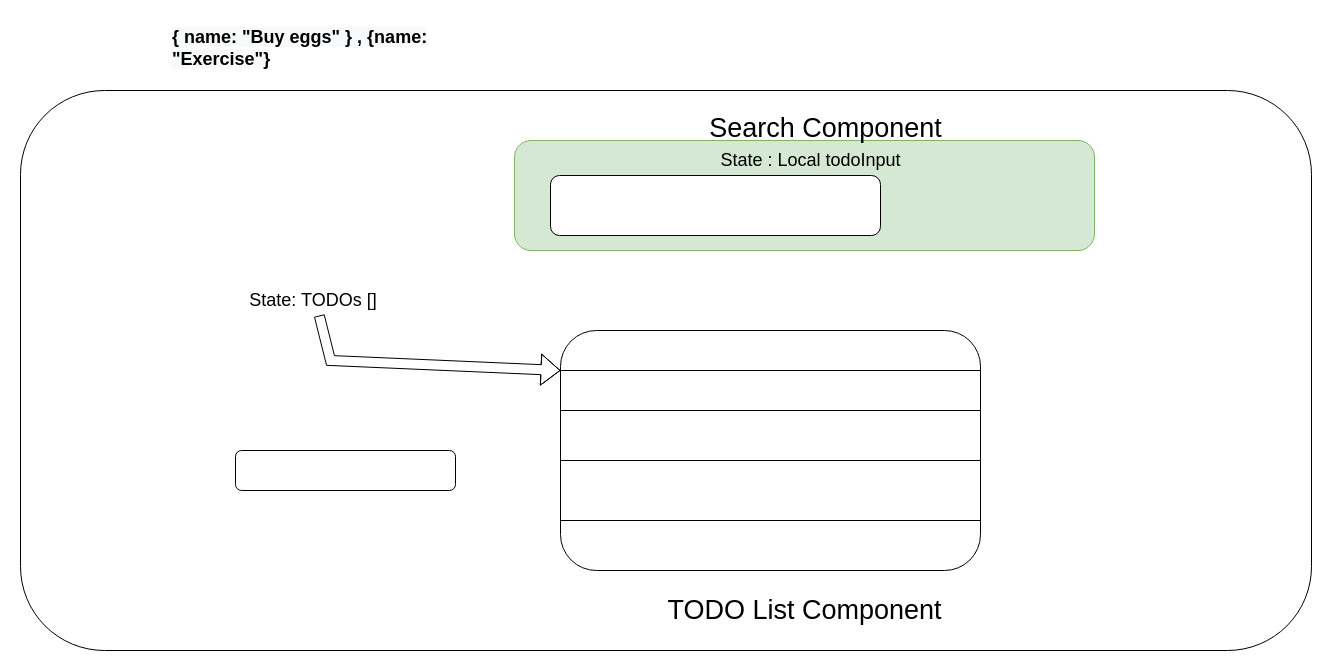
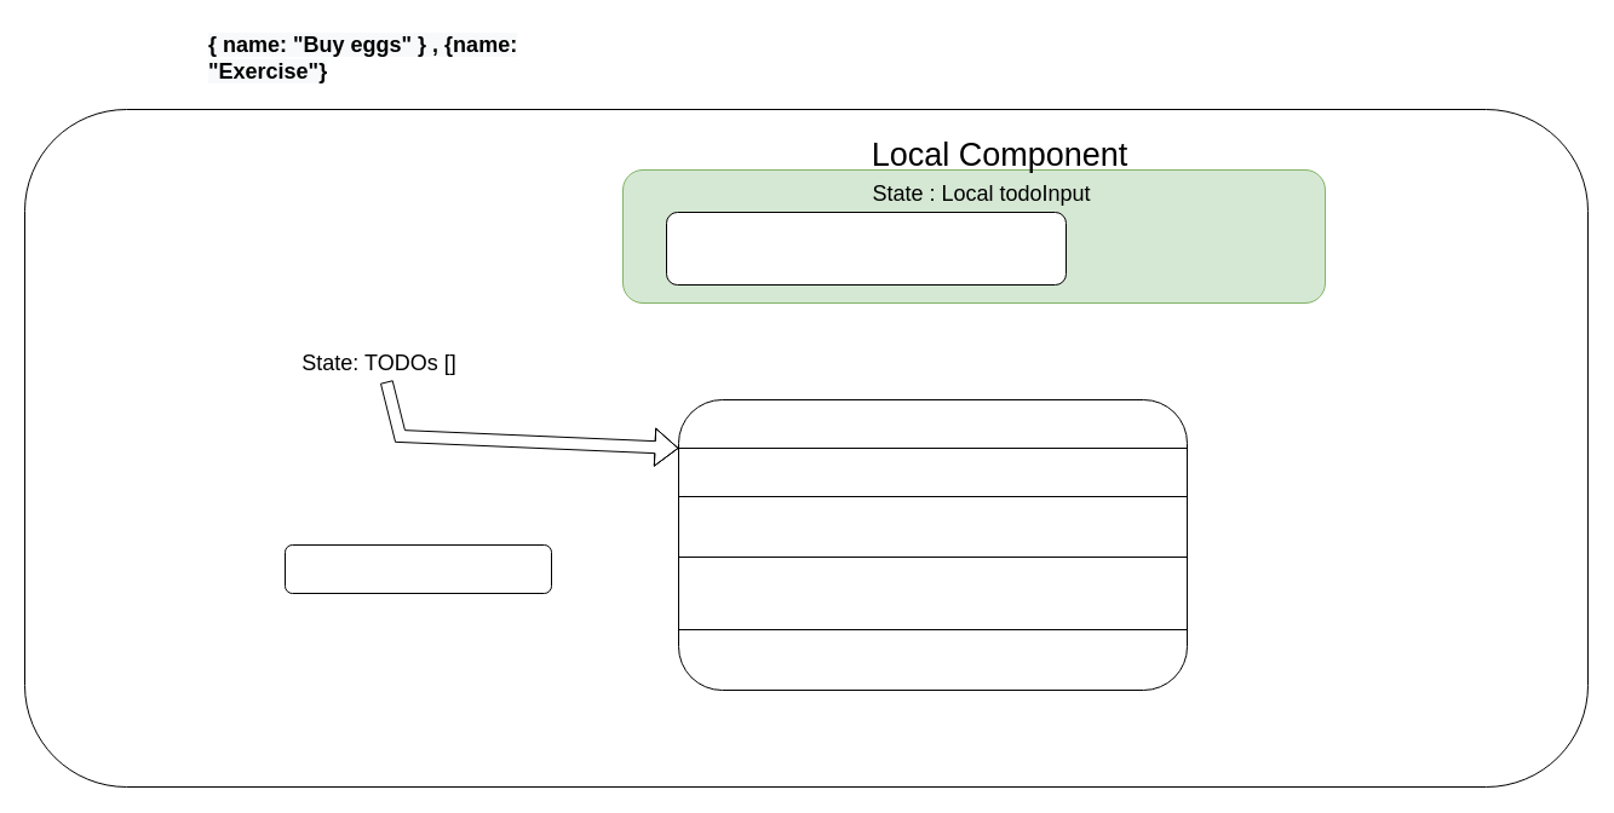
  <mxCell id="0" />
  <mxCell id="1" parent="0" />
  <mxCell id="2" value="" style="rounded=1;whiteSpace=wrap;html=1;fillColor=default;strokeColor=default;fontColor=default;" vertex="1" parent="1"><mxGeometry x="20" y="90" width="1291" height="560" as="geometry" /></mxCell>
  <mxCell id="3" value="" style="rounded=1;whiteSpace=wrap;html=1;fontColor=default;strokeColor=default;fillColor=default;" vertex="1" parent="1"><mxGeometry x="560" y="330" width="420" height="240" as="geometry" /></mxCell>
  <mxCell id="4" value="" style="rounded=1;whiteSpace=wrap;html=1;strokeColor=#82b366;fillColor=#d5e8d4;fontColor=default;" vertex="1" parent="1"><mxGeometry x="514" y="140" width="580" height="110" as="geometry" /></mxCell>
  <mxCell id="5" value="" style="rounded=1;whiteSpace=wrap;html=1;fillColor=default;strokeColor=default;fontColor=default;" vertex="1" parent="1"><mxGeometry x="550" y="175" width="330" height="60" as="geometry" /></mxCell>
- <mxCell id="6" value="&lt;font style=&quot;font-size: 27px&quot;&gt;Search Component&lt;/font&gt;" style="text;html=1;align=center;verticalAlign=middle;resizable=0;points=[];autosize=1;strokeColor=none;fillColor=none;fontSize=37;fontColor=default;" vertex="1" parent="1"><mxGeometry x="700" y="100" width="250" height="50" as="geometry" /></mxCell>
+ <mxCell id="6" value="&lt;font style=&quot;font-size: 27px&quot;&gt;Local Component&lt;/font&gt;" style="text;html=1;align=center;verticalAlign=middle;resizable=0;points=[];autosize=1;strokeColor=none;fillColor=none;fontSize=37;fontColor=default;" vertex="1" parent="1"><mxGeometry x="700" y="100" width="250" height="50" as="geometry" /></mxCell>
  <mxCell id="7" value="" style="endArrow=none;html=1;rounded=0;labelBackgroundColor=default;fontSize=27;fontColor=default;strokeColor=default;" edge="1" parent="1"><mxGeometry width="50" height="50" relative="1" as="geometry"><mxPoint x="560" y="370" as="sourcePoint" /><mxPoint x="980" y="370" as="targetPoint" /></mxGeometry></mxCell>
  <mxCell id="8" value="" style="endArrow=none;html=1;rounded=0;labelBackgroundColor=default;fontSize=27;fontColor=default;strokeColor=default;" edge="1" parent="1"><mxGeometry width="50" height="50" relative="1" as="geometry"><mxPoint x="560" y="410" as="sourcePoint" /><mxPoint x="980" y="410" as="targetPoint" /></mxGeometry></mxCell>
  <mxCell id="9" value="" style="endArrow=none;html=1;rounded=0;labelBackgroundColor=default;fontSize=27;fontColor=default;strokeColor=default;" edge="1" parent="1"><mxGeometry width="50" height="50" relative="1" as="geometry"><mxPoint x="560" y="460" as="sourcePoint" /><mxPoint x="980" y="460" as="targetPoint" /></mxGeometry></mxCell>
  <mxCell id="10" value="" style="endArrow=none;html=1;rounded=0;labelBackgroundColor=default;fontSize=27;fontColor=default;strokeColor=default;" edge="1" parent="1"><mxGeometry width="50" height="50" relative="1" as="geometry"><mxPoint x="560" y="520" as="sourcePoint" /><mxPoint x="980" y="520" as="targetPoint" /></mxGeometry></mxCell>
- <mxCell id="11" value="TODO List Component&lt;br&gt;" style="text;html=1;align=center;verticalAlign=middle;resizable=0;points=[];autosize=1;strokeColor=none;fillColor=none;fontSize=27;fontColor=default;" vertex="1" parent="1"><mxGeometry x="659" y="590" width="290" height="40" as="geometry" /></mxCell>
  <mxCell id="12" value="" style="shape=flexArrow;endArrow=classic;html=1;rounded=0;labelBackgroundColor=default;fontSize=27;fontColor=default;strokeColor=default;" edge="1" parent="1" source="13"><mxGeometry width="50" height="50" relative="1" as="geometry"><mxPoint x="500" y="380" as="sourcePoint" /><mxPoint x="560" y="370" as="targetPoint" /><Array as="points"><mxPoint x="330" y="360" /></Array></mxGeometry></mxCell>
  <mxCell id="13" value="State: TODOs []&amp;nbsp;" style="text;html=1;align=center;verticalAlign=middle;resizable=0;points=[];autosize=1;strokeColor=none;fillColor=none;fontSize=18;fontColor=default;" vertex="1" parent="1"><mxGeometry x="240" y="285" width="150" height="30" as="geometry" /></mxCell>
  <mxCell id="14" value="&lt;span style=&quot;font-family: helvetica; font-size: 18px; font-style: normal; letter-spacing: normal; text-align: center; text-indent: 0px; text-transform: none; word-spacing: 0px; background-color: rgb(248, 249, 250); display: inline; float: none;&quot;&gt;{ name: &quot;Buy eggs&quot; } , {name: &quot;Exercise&quot;}&lt;/span&gt;" style="text;whiteSpace=wrap;html=1;fontSize=18;fontColor=default;fontStyle=1" vertex="1" parent="1"><mxGeometry x="170" y="20" width="350" height="40" as="geometry" /></mxCell>
  <mxCell id="15" value="State : Local todoInput" style="text;html=1;align=center;verticalAlign=middle;resizable=0;points=[];autosize=1;strokeColor=none;fillColor=none;fontSize=18;fontColor=default;" vertex="1" parent="1"><mxGeometry x="710" y="145" width="200" height="30" as="geometry" /></mxCell>
  <mxCell id="16" value="" style="rounded=1;whiteSpace=wrap;html=1;fontSize=18;fontColor=default;strokeColor=default;fillColor=default;" vertex="1" parent="1"><mxGeometry x="235" y="450" width="220" height="40" as="geometry" /></mxCell>
